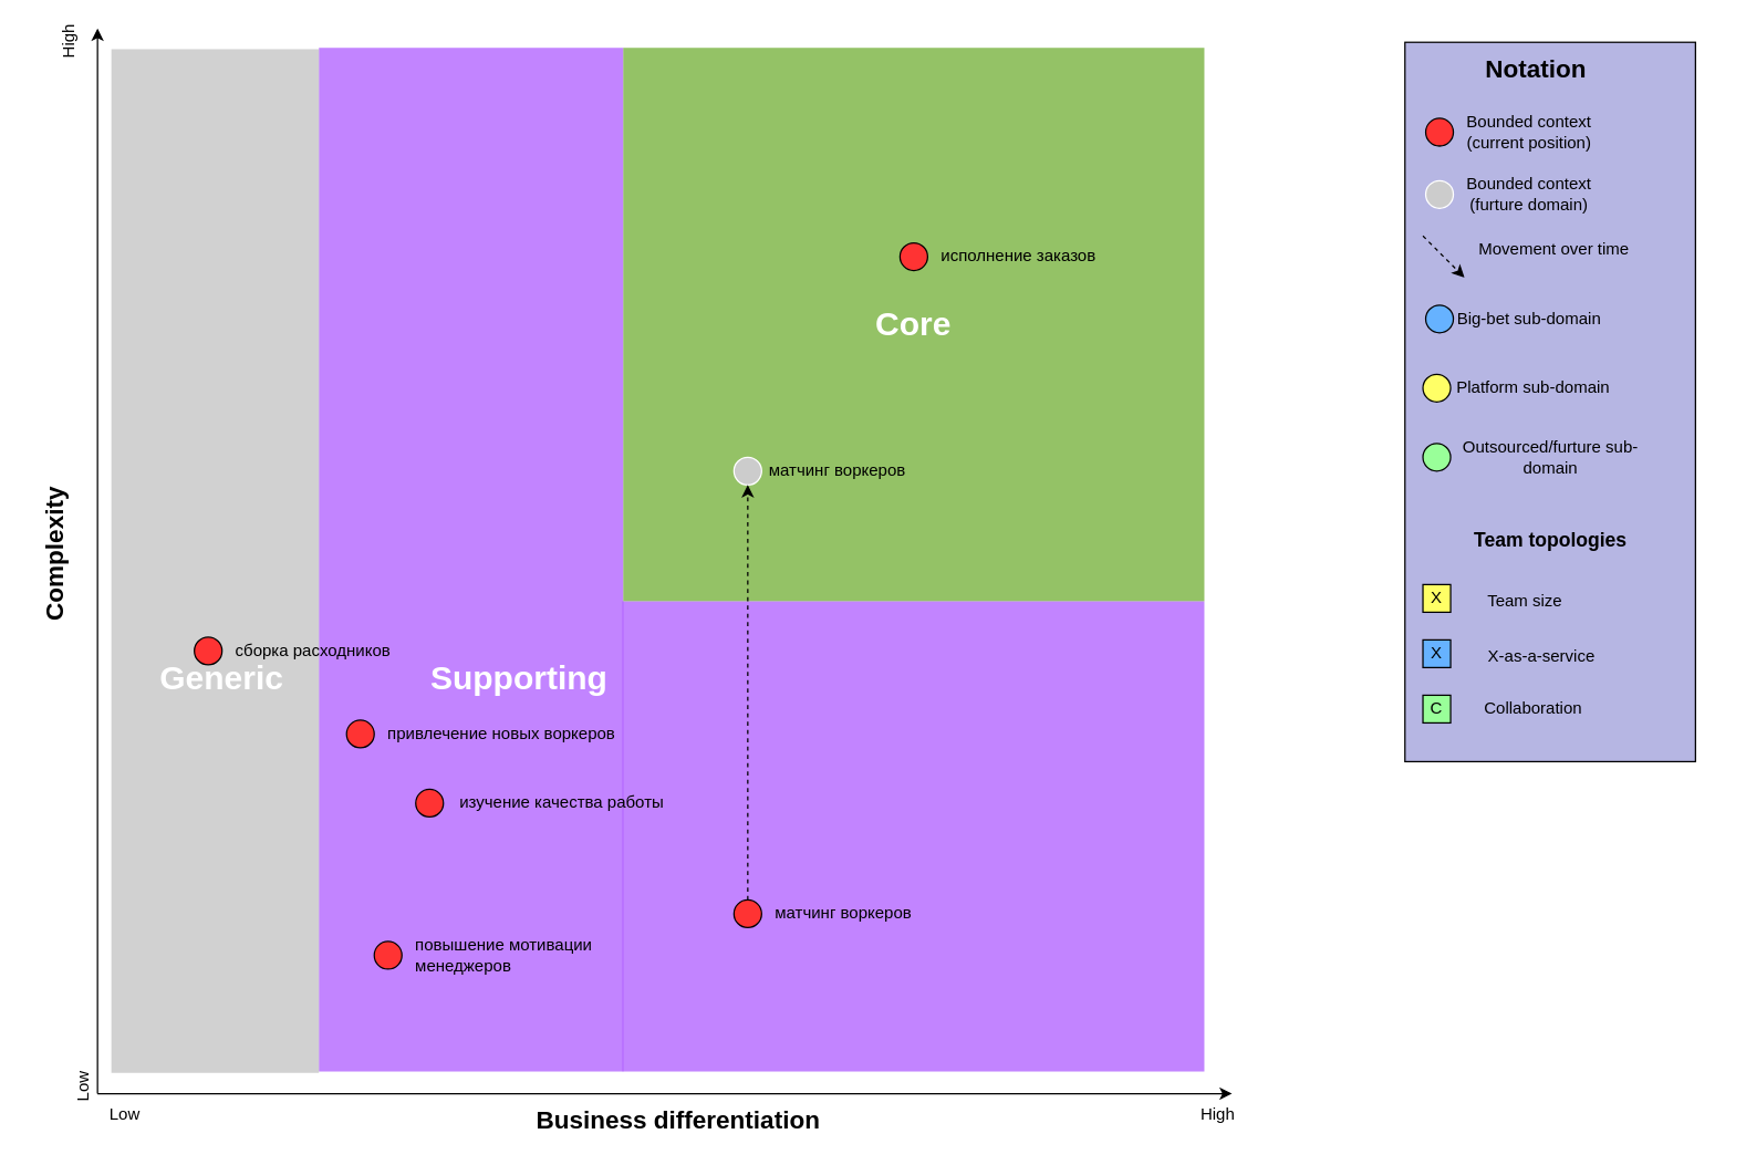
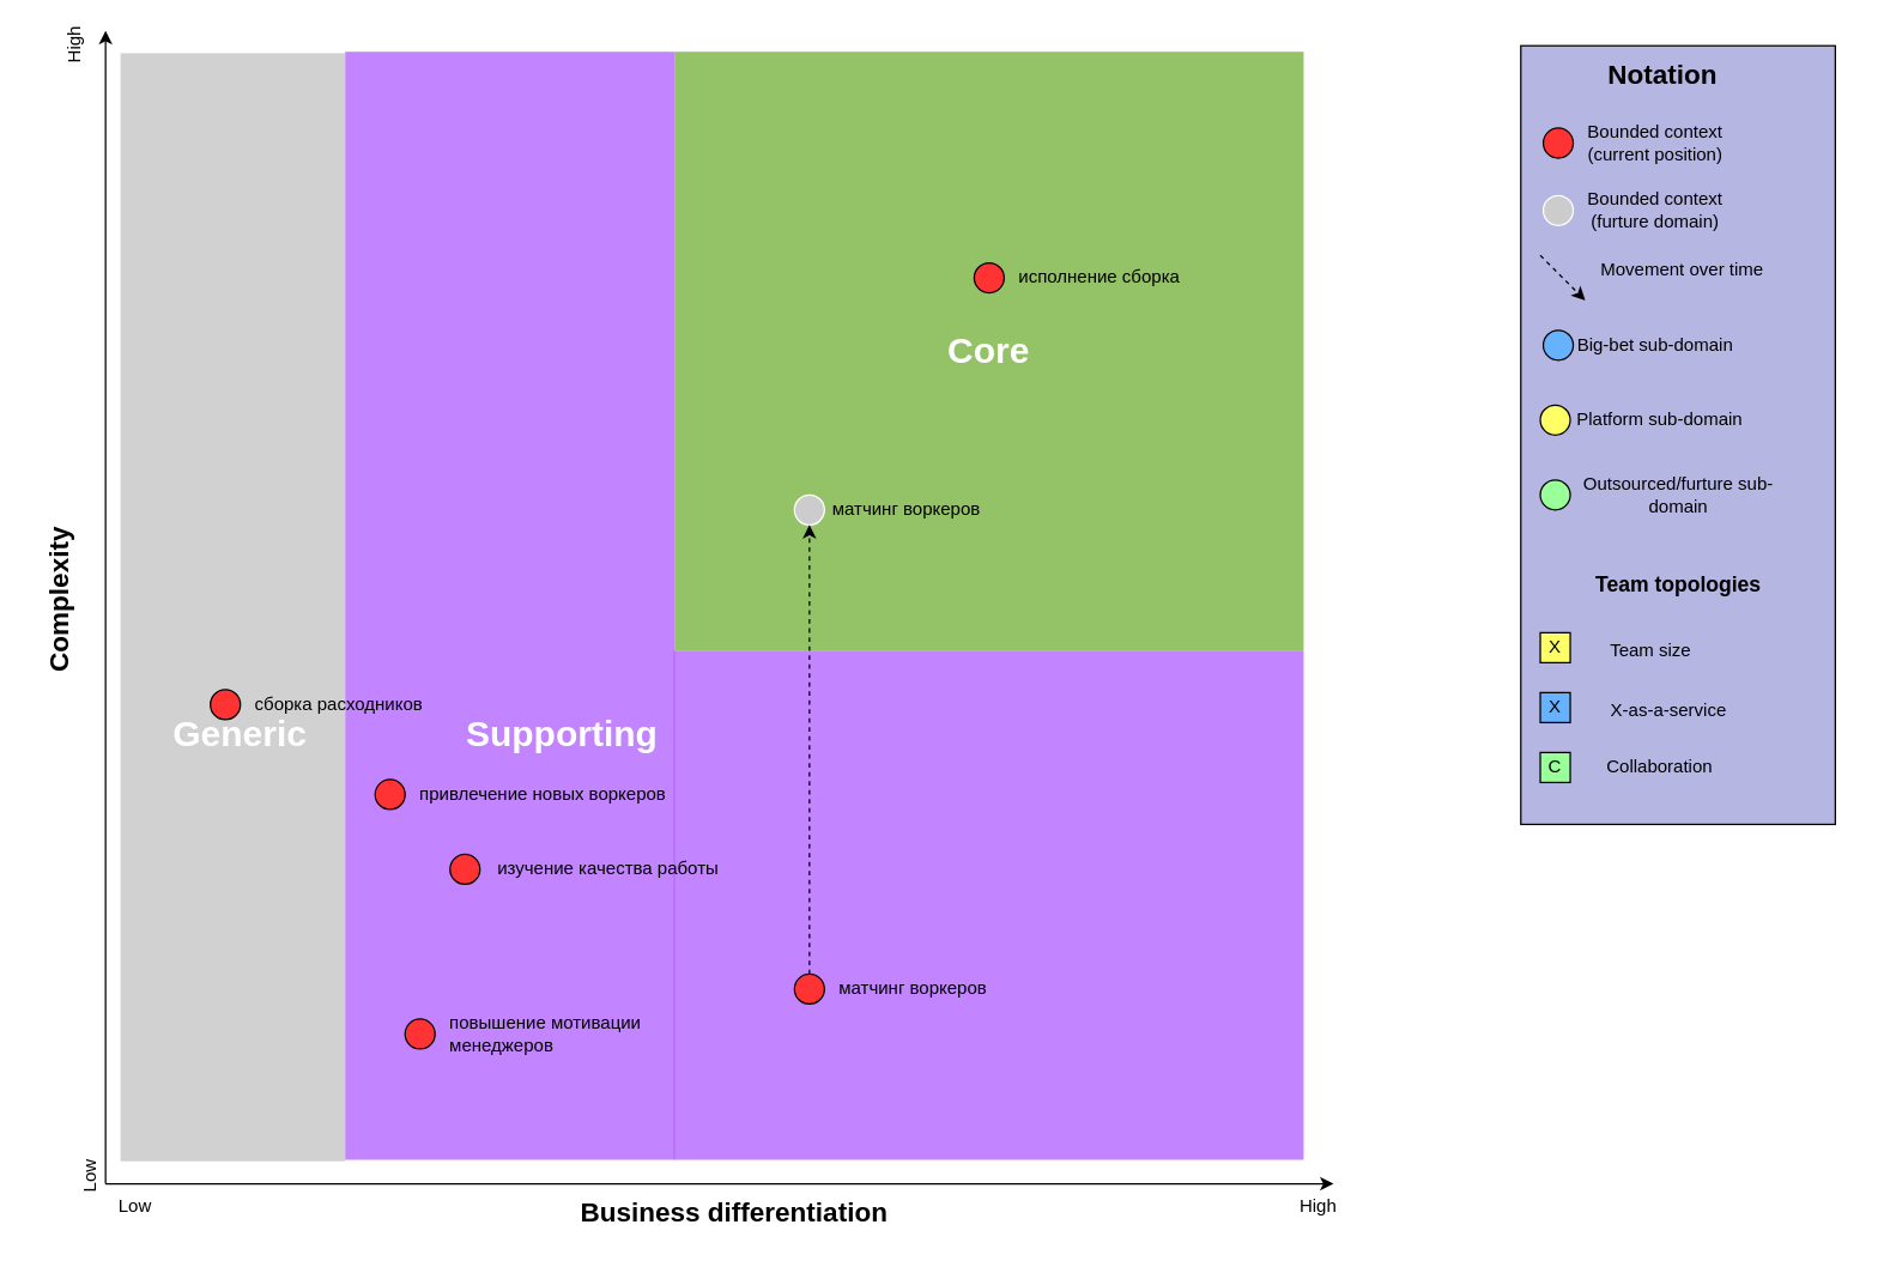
  <mxCell id="0" />
  <mxCell id="1" style="locked=1;" parent="0" />
  <mxCell id="2" value="" style="group" parent="1" vertex="1" connectable="0"><mxGeometry x="29.5" y="20" width="870.5" height="800" as="geometry" /></mxCell>
  <mxCell id="3" value="" style="rounded=0;whiteSpace=wrap;html=1;fillColor=#9933FF;strokeColor=none;connectable=0;fillOpacity=60;" parent="2" vertex="1"><mxGeometry x="200.5" y="14" width="220" height="740" as="geometry" /></mxCell>
  <mxCell id="4" value="" style="rounded=0;whiteSpace=wrap;html=1;fillColor=#9933FF;strokeColor=none;connectable=0;fillOpacity=60;" parent="2" vertex="1"><mxGeometry x="420" y="414" width="420.5" height="340" as="geometry" /></mxCell>
  <mxCell id="5" value="" style="endArrow=classic;html=1;" parent="2" edge="1"><mxGeometry width="50" height="50" relative="1" as="geometry"><mxPoint x="40.5" y="770" as="sourcePoint" /><mxPoint x="40.5" as="targetPoint" /></mxGeometry></mxCell>
  <mxCell id="6" value="&lt;h2&gt;Complexity&lt;/h2&gt;" style="text;html=1;strokeColor=none;fillColor=none;align=center;verticalAlign=middle;whiteSpace=wrap;rounded=0;rotation=-90;" parent="2" vertex="1"><mxGeometry x="-9.5" y="370" width="39" height="20" as="geometry" /></mxCell>
  <mxCell id="7" value="" style="endArrow=classic;html=1;" parent="2" edge="1"><mxGeometry width="50" height="50" relative="1" as="geometry"><mxPoint x="40.5" y="770" as="sourcePoint" /><mxPoint x="860.5" y="770" as="targetPoint" /></mxGeometry></mxCell>
  <mxCell id="8" value="&lt;h2&gt;Business differentiation&lt;/h2&gt;" style="text;html=1;strokeColor=none;fillColor=none;align=center;verticalAlign=middle;whiteSpace=wrap;rounded=0;" parent="2" vertex="1"><mxGeometry x="330.5" y="780" width="260" height="20" as="geometry" /></mxCell>
  <mxCell id="9" value="&lt;h1&gt;&lt;font color=&quot;#ffffff&quot;&gt;Core&lt;/font&gt;&lt;/h1&gt;" style="rounded=0;whiteSpace=wrap;html=1;fillColor=#4D9900;strokeColor=none;connectable=0;fillOpacity=60" parent="2" vertex="1"><mxGeometry x="420.5" y="14" width="420" height="400" as="geometry" /></mxCell>
  <mxCell id="10" value="" style="rounded=0;whiteSpace=wrap;html=1;fillColor=#B3B3B3;strokeColor=none;connectable=0;fillOpacity=60;" parent="2" vertex="1"><mxGeometry x="50.5" y="15" width="150" height="740" as="geometry" /></mxCell>
  <mxCell id="11" value="&lt;h1&gt;&lt;font color=&quot;#ffffff&quot;&gt;Supporting&lt;/font&gt;&lt;/h1&gt;" style="text;html=1;strokeColor=none;fillColor=none;align=center;verticalAlign=middle;whiteSpace=wrap;rounded=0;" parent="2" vertex="1"><mxGeometry x="325.5" y="460" width="40" height="20" as="geometry" /></mxCell>
  <mxCell id="12" value="&lt;h1&gt;&lt;font color=&quot;#ffffff&quot;&gt;Generic&lt;/font&gt;&lt;/h1&gt;" style="text;html=1;strokeColor=none;fillColor=none;align=center;verticalAlign=middle;whiteSpace=wrap;rounded=0;" parent="2" vertex="1"><mxGeometry x="110.5" y="460" width="40" height="20" as="geometry" /></mxCell>
  <mxCell id="13" value="Low" style="text;html=1;strokeColor=none;fillColor=none;align=center;verticalAlign=middle;whiteSpace=wrap;rounded=0;rotation=-90;" parent="2" vertex="1"><mxGeometry x="10.5" y="755" width="40" height="20" as="geometry" /></mxCell>
  <mxCell id="14" value="High" style="text;html=1;strokeColor=none;fillColor=none;align=center;verticalAlign=middle;whiteSpace=wrap;rounded=0;rotation=-90;" parent="2" vertex="1"><mxGeometry width="40" height="20" as="geometry" /></mxCell>
  <mxCell id="15" value="Low" style="text;html=1;strokeColor=none;fillColor=none;align=center;verticalAlign=middle;whiteSpace=wrap;rounded=0;" parent="2" vertex="1"><mxGeometry x="40" y="775" width="40" height="20" as="geometry" /></mxCell>
  <mxCell id="16" value="High" style="text;html=1;strokeColor=none;fillColor=none;align=center;verticalAlign=middle;whiteSpace=wrap;rounded=0;" parent="2" vertex="1"><mxGeometry x="830.5" y="775" width="40" height="20" as="geometry" /></mxCell>
  <mxCell id="17" value="" style="rounded=0;whiteSpace=wrap;html=1;fillColor=#B6B6E3;connectable=0;" parent="1" vertex="1"><mxGeometry x="1015" y="30" width="210" height="520" as="geometry" /></mxCell>
  <mxCell id="18" value="&lt;h2&gt;&lt;b&gt;Notation&lt;/b&gt;&lt;/h2&gt;" style="text;html=1;strokeColor=none;fillColor=none;align=center;verticalAlign=middle;whiteSpace=wrap;rounded=0;" parent="1" vertex="1"><mxGeometry x="1090" y="40" width="40" height="20" as="geometry" /></mxCell>
  <mxCell id="19" value="&lt;h3&gt;Team topologies&lt;/h3&gt;" style="text;html=1;strokeColor=none;fillColor=none;align=center;verticalAlign=middle;whiteSpace=wrap;rounded=0;" parent="1" vertex="1"><mxGeometry x="1057.5" y="380" width="125" height="20" as="geometry" /></mxCell>
  <mxCell id="20" value="Bounded contexts" style="" parent="0" />
  <mxCell id="21" value="" style="group" parent="20" vertex="1" connectable="0"><mxGeometry x="1030" y="85" width="210" height="570" as="geometry" /></mxCell>
  <mxCell id="22" value="" style="group" parent="21" vertex="1" connectable="0"><mxGeometry width="210" height="570" as="geometry" /></mxCell>
  <mxCell id="23" value="" style="ellipse;whiteSpace=wrap;html=1;aspect=fixed;fillColor=#FF3333;" parent="22" vertex="1"><mxGeometry width="20" height="20" as="geometry" /></mxCell>
  <mxCell id="24" value="Bounded context&lt;br&gt;(current position)" style="text;html=1;strokeColor=none;fillColor=none;align=center;verticalAlign=middle;whiteSpace=wrap;rounded=0;" parent="22" vertex="1"><mxGeometry x="20" width="110" height="20" as="geometry" /></mxCell>
  <mxCell id="25" value="" style="group" parent="20" vertex="1" connectable="0"><mxGeometry x="1030" y="130" width="130" height="20" as="geometry" /></mxCell>
  <mxCell id="26" value="" style="ellipse;whiteSpace=wrap;html=1;aspect=fixed;fillColor=#CCCCCC;strokeColor=#FFFFFF;" parent="25" vertex="1"><mxGeometry width="20" height="20" as="geometry" /></mxCell>
  <mxCell id="27" value="Bounded context&lt;br&gt;(furture domain)" style="text;html=1;strokeColor=none;fillColor=none;align=center;verticalAlign=middle;whiteSpace=wrap;rounded=0;" parent="25" vertex="1"><mxGeometry x="20" width="110" height="20" as="geometry" /></mxCell>
  <mxCell id="28" value="" style="group" parent="20" vertex="1" connectable="0"><mxGeometry x="1028" y="170" width="160" height="30" as="geometry" /></mxCell>
  <mxCell id="29" value="" style="endArrow=classic;html=1;dashed=1;" parent="28" edge="1"><mxGeometry width="50" height="50" relative="1" as="geometry"><mxPoint as="sourcePoint" /><mxPoint x="30" y="30" as="targetPoint" /></mxGeometry></mxCell>
  <mxCell id="30" value="Movement over time" style="text;html=1;strokeColor=none;fillColor=none;align=center;verticalAlign=middle;whiteSpace=wrap;rounded=0;" parent="28" vertex="1"><mxGeometry x="30" width="130" height="20" as="geometry" /></mxCell>
  <mxCell id="31" value="" style="group" parent="20" vertex="1" connectable="0"><mxGeometry x="1030" y="220" width="130" height="20" as="geometry" /></mxCell>
  <mxCell id="32" value="" style="group" parent="31" vertex="1" connectable="0"><mxGeometry width="130" height="20" as="geometry" /></mxCell>
  <mxCell id="33" value="" style="ellipse;whiteSpace=wrap;html=1;aspect=fixed;fillColor=#66B2FF;" parent="32" vertex="1"><mxGeometry width="20" height="20" as="geometry" /></mxCell>
  <mxCell id="34" value="Big-bet sub-domain" style="text;html=1;strokeColor=none;fillColor=none;align=center;verticalAlign=middle;whiteSpace=wrap;rounded=0;" parent="32" vertex="1"><mxGeometry x="20" width="110" height="20" as="geometry" /></mxCell>
  <mxCell id="35" value="" style="group" parent="20" vertex="1" connectable="0"><mxGeometry x="1028" y="270" width="140" height="20" as="geometry" /></mxCell>
  <mxCell id="36" value="" style="group" parent="35" vertex="1" connectable="0"><mxGeometry width="140" height="20" as="geometry" /></mxCell>
  <mxCell id="37" value="" style="ellipse;whiteSpace=wrap;html=1;aspect=fixed;fillColor=#FFFF66;" parent="36" vertex="1"><mxGeometry width="20" height="20" as="geometry" /></mxCell>
  <mxCell id="38" value="Platform sub-domain" style="text;html=1;strokeColor=none;fillColor=none;align=center;verticalAlign=middle;whiteSpace=wrap;rounded=0;" parent="36" vertex="1"><mxGeometry x="20" width="120" height="20" as="geometry" /></mxCell>
  <mxCell id="39" value="" style="group" parent="20" vertex="1" connectable="0"><mxGeometry x="1028" y="320" width="160" height="20" as="geometry" /></mxCell>
  <mxCell id="40" value="" style="group" parent="39" vertex="1" connectable="0"><mxGeometry width="160" height="20" as="geometry" /></mxCell>
  <mxCell id="41" value="" style="ellipse;whiteSpace=wrap;html=1;aspect=fixed;fillColor=#99FF99;" parent="40" vertex="1"><mxGeometry width="20" height="20" as="geometry" /></mxCell>
  <mxCell id="42" value="Outsourced/furture sub-domain" style="text;html=1;strokeColor=none;fillColor=none;align=center;verticalAlign=middle;whiteSpace=wrap;rounded=0;" parent="40" vertex="1"><mxGeometry x="24.615" width="135.385" height="20" as="geometry" /></mxCell>
  <mxCell id="43" value="X" style="whiteSpace=wrap;html=1;aspect=fixed;fillColor=#FFFF66;" parent="20" vertex="1"><mxGeometry x="1028" y="422" width="20" height="20" as="geometry" /></mxCell>
  <mxCell id="44" value="X" style="whiteSpace=wrap;html=1;aspect=fixed;fillColor=#66B2FF;" parent="20" vertex="1"><mxGeometry x="1028" y="462" width="20" height="20" as="geometry" /></mxCell>
  <mxCell id="45" value="C" style="whiteSpace=wrap;html=1;aspect=fixed;fillColor=#99FF99;" parent="20" vertex="1"><mxGeometry x="1028" y="502" width="20" height="20" as="geometry" /></mxCell>
  <mxCell id="46" value="Team size" style="text;html=1;strokeColor=none;fillColor=none;align=center;verticalAlign=middle;whiteSpace=wrap;rounded=0;" parent="20" vertex="1"><mxGeometry x="1062" y="424" width="80" height="20" as="geometry" /></mxCell>
  <mxCell id="47" value="X-as-a-service" style="text;html=1;strokeColor=none;fillColor=none;align=center;verticalAlign=middle;whiteSpace=wrap;rounded=0;" parent="20" vertex="1"><mxGeometry x="1068" y="464" width="92" height="20" as="geometry" /></mxCell>
  <mxCell id="48" value="Collaboration" style="text;html=1;strokeColor=none;fillColor=none;align=center;verticalAlign=middle;whiteSpace=wrap;rounded=0;" parent="20" vertex="1"><mxGeometry x="1088" y="502" width="40" height="20" as="geometry" /></mxCell>
  <mxCell id="49" value="" style="group" parent="20" vertex="1" connectable="0"><mxGeometry x="650" y="175" width="170" height="20" as="geometry" /></mxCell>
  <mxCell id="50" value="" style="ellipse;whiteSpace=wrap;html=1;aspect=fixed;fillColor=#FF3333;" parent="49" vertex="1"><mxGeometry width="20" height="20" as="geometry" /></mxCell>
- <mxCell id="51" value="исполнение заказов" style="text;html=1;strokeColor=none;fillColor=none;align=left;verticalAlign=middle;whiteSpace=wrap;rounded=0;" parent="49" vertex="1"><mxGeometry x="28" width="150" height="20" as="geometry" /></mxCell>
+ <mxCell id="51" value="исполнение сборка" style="text;html=1;strokeColor=none;fillColor=none;align=left;verticalAlign=middle;whiteSpace=wrap;rounded=0;" parent="49" vertex="1"><mxGeometry x="28" width="150" height="20" as="geometry" /></mxCell>
  <mxCell id="52" value="" style="group;align=left;" parent="20" vertex="1" connectable="0"><mxGeometry x="140" y="460" width="170" height="20" as="geometry" /></mxCell>
  <mxCell id="53" value="" style="ellipse;whiteSpace=wrap;html=1;aspect=fixed;fillColor=#FF3333;" parent="52" vertex="1"><mxGeometry width="20" height="20" as="geometry" /></mxCell>
  <mxCell id="54" value="сборка расходников" style="text;html=1;strokeColor=none;fillColor=none;align=left;verticalAlign=middle;whiteSpace=wrap;rounded=0;" parent="52" vertex="1"><mxGeometry x="28" width="150" height="20" as="geometry" /></mxCell>
  <mxCell id="55" value="" style="group;align=left;" parent="20" vertex="1" connectable="0"><mxGeometry x="300" y="570" width="200" height="20" as="geometry" /></mxCell>
  <mxCell id="56" value="" style="ellipse;whiteSpace=wrap;html=1;aspect=fixed;fillColor=#FF3333;" parent="55" vertex="1"><mxGeometry width="20" height="20" as="geometry" /></mxCell>
  <mxCell id="57" value="изучение качества работы" style="text;html=1;strokeColor=none;fillColor=none;align=left;verticalAlign=middle;whiteSpace=wrap;rounded=0;" parent="55" vertex="1"><mxGeometry x="30.001" width="176.471" height="20" as="geometry" /></mxCell>
  <mxCell id="58" value="" style="group" parent="20" vertex="1" connectable="0"><mxGeometry x="530" y="650" width="170" height="20" as="geometry" /></mxCell>
  <mxCell id="59" value="" style="ellipse;whiteSpace=wrap;html=1;aspect=fixed;fillColor=#FF3333;" parent="58" vertex="1"><mxGeometry width="20" height="20" as="geometry" /></mxCell>
  <mxCell id="60" value="матчинг воркеров" style="text;html=1;strokeColor=none;fillColor=none;align=left;verticalAlign=middle;whiteSpace=wrap;rounded=0;" parent="58" vertex="1"><mxGeometry x="28" width="150" height="20" as="geometry" /></mxCell>
  <mxCell id="61" value="" style="group" parent="20" vertex="1" connectable="0"><mxGeometry x="250" y="520" width="210" height="20" as="geometry" /></mxCell>
  <mxCell id="62" value="" style="ellipse;whiteSpace=wrap;html=1;aspect=fixed;fillColor=#FF3333;" parent="61" vertex="1"><mxGeometry width="20" height="20" as="geometry" /></mxCell>
  <mxCell id="63" value="привлечение новых воркеров" style="text;html=1;strokeColor=none;fillColor=none;align=left;verticalAlign=middle;whiteSpace=wrap;rounded=0;" parent="61" vertex="1"><mxGeometry x="28" width="182" height="20" as="geometry" /></mxCell>
  <mxCell id="64" value="" style="group" parent="20" vertex="1" connectable="0"><mxGeometry x="530" y="330" width="130" height="20" as="geometry" /></mxCell>
  <mxCell id="65" value="" style="ellipse;whiteSpace=wrap;html=1;aspect=fixed;fillColor=#CCCCCC;strokeColor=#FFFFFF;" parent="64" vertex="1"><mxGeometry width="20" height="20" as="geometry" /></mxCell>
  <mxCell id="66" value="&lt;span style=&quot;text-align: left;&quot;&gt;матчинг воркеров&lt;/span&gt;" style="text;html=1;strokeColor=none;fillColor=none;align=center;verticalAlign=middle;whiteSpace=wrap;rounded=0;" parent="64" vertex="1"><mxGeometry x="20" width="110" height="20" as="geometry" /></mxCell>
  <mxCell id="67" style="edgeStyle=orthogonalEdgeStyle;rounded=1;orthogonalLoop=1;jettySize=auto;html=1;entryX=0.5;entryY=1;entryDx=0;entryDy=0;dashed=1;strokeColor=default;align=center;verticalAlign=middle;fontFamily=Helvetica;fontSize=11;fontColor=default;labelBackgroundColor=default;endArrow=classic;" parent="20" source="59" target="65" edge="1"><mxGeometry relative="1" as="geometry" /></mxCell>
  <mxCell id="68" value="" style="group" vertex="1" connectable="0" parent="20"><mxGeometry x="270" y="680" width="170" height="20" as="geometry" /></mxCell>
  <mxCell id="69" value="" style="ellipse;whiteSpace=wrap;html=1;aspect=fixed;fillColor=#FF3333;" vertex="1" parent="68"><mxGeometry width="20" height="20" as="geometry" /></mxCell>
  <mxCell id="70" value="повышение мотивации менеджеров" style="text;html=1;strokeColor=none;fillColor=none;align=left;verticalAlign=middle;whiteSpace=wrap;rounded=0;" vertex="1" parent="68"><mxGeometry x="28" width="150" height="20" as="geometry" /></mxCell>
